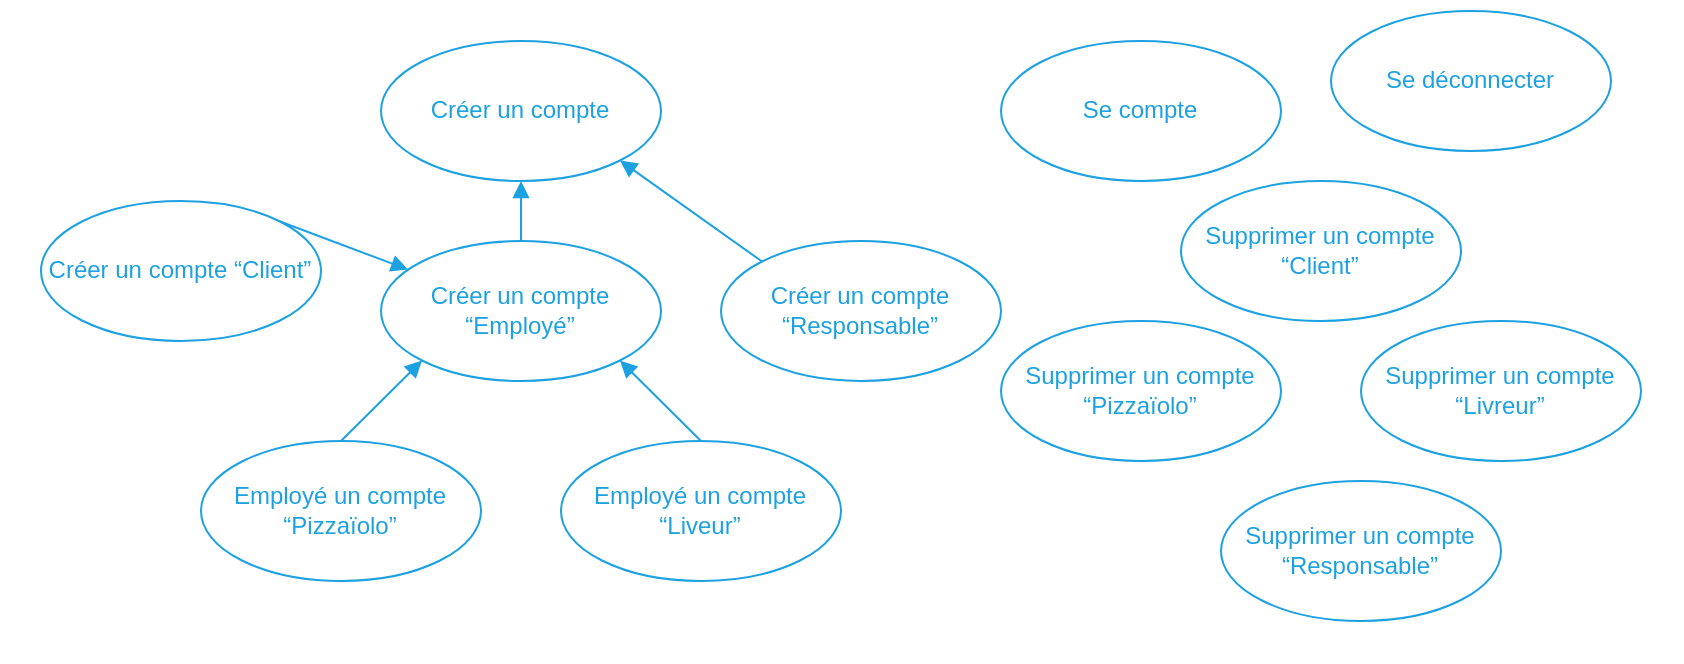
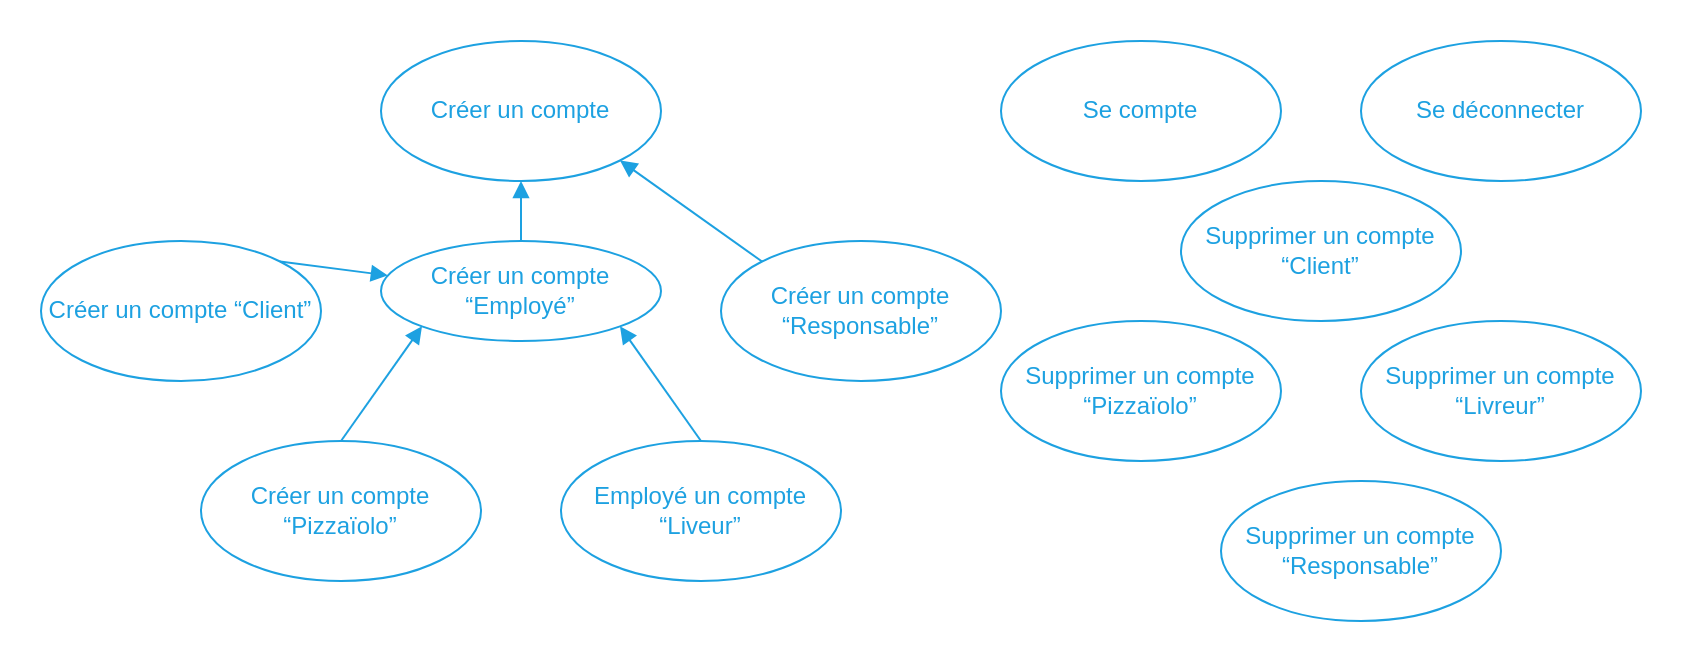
  <mxCell id="0" />
  <mxCell id="1" parent="0" />
  <mxCell id="2" value="&lt;font color=&quot;#1da1e1&quot;&gt;Créer un compte&lt;/font&gt;" style="ellipse;whiteSpace=wrap;html=1;fillColor=none;strokeColor=#1DA1E1;" parent="1" vertex="1"><mxGeometry x="190" y="20" width="140" height="70" as="geometry" /></mxCell>
  <mxCell id="3" value="&lt;font color=&quot;#1da1e1&quot;&gt;Se compte&lt;/font&gt;" style="ellipse;whiteSpace=wrap;html=1;fillColor=none;strokeColor=#1DA1E1;" parent="1" vertex="1"><mxGeometry x="500" y="20" width="140" height="70" as="geometry" /></mxCell>
  <mxCell id="4" style="edgeStyle=none;rounded=0;orthogonalLoop=1;jettySize=auto;html=1;exitX=1;exitY=0;exitDx=0;exitDy=0;endArrow=block;endFill=1;strokeColor=#1DA1E1;" parent="1" source="5" target="7" edge="1"><mxGeometry relative="1" as="geometry" /></mxCell>
- <mxCell id="5" value="&lt;font color=&quot;#1da1e1&quot;&gt;Créer un compte “Client”&lt;/font&gt;" style="ellipse;whiteSpace=wrap;html=1;fillColor=none;strokeColor=#1DA1E1;" parent="1" vertex="1"><mxGeometry x="20" y="100" width="140" height="70" as="geometry" /></mxCell>
+ <mxCell id="5" value="&lt;font color=&quot;#1da1e1&quot;&gt;Créer un compte “Client”&lt;/font&gt;" style="ellipse;whiteSpace=wrap;html=1;fillColor=none;strokeColor=#1DA1E1;" parent="1" vertex="1"><mxGeometry x="20" y="120" width="140" height="70" as="geometry" /></mxCell>
  <mxCell id="6" style="edgeStyle=none;rounded=0;orthogonalLoop=1;jettySize=auto;html=1;exitX=0.5;exitY=0;exitDx=0;exitDy=0;entryX=0.5;entryY=1;entryDx=0;entryDy=0;endArrow=block;endFill=1;strokeColor=#1DA1E1;" parent="1" source="7" target="2" edge="1"><mxGeometry relative="1" as="geometry" /></mxCell>
- <mxCell id="7" value="&lt;span style=&quot;color: rgb(29 , 161 , 225)&quot;&gt;Créer un compte “Employé”&lt;/span&gt;" style="ellipse;whiteSpace=wrap;html=1;fillColor=none;strokeColor=#1DA1E1;" parent="1" vertex="1"><mxGeometry x="190" y="120" width="140" height="70" as="geometry" /></mxCell>
+ <mxCell id="7" value="&lt;span style=&quot;color: rgb(29 , 161 , 225)&quot;&gt;Créer un compte “Employé”&lt;/span&gt;" style="ellipse;whiteSpace=wrap;html=1;fillColor=none;strokeColor=#1DA1E1;" parent="1" vertex="1"><mxGeometry x="190" y="120" width="140" height="50" as="geometry" /></mxCell>
  <mxCell id="8" style="edgeStyle=none;rounded=0;orthogonalLoop=1;jettySize=auto;html=1;exitX=0;exitY=0;exitDx=0;exitDy=0;entryX=1;entryY=1;entryDx=0;entryDy=0;endArrow=block;endFill=1;strokeColor=#1DA1E1;" parent="1" source="9" target="2" edge="1"><mxGeometry relative="1" as="geometry" /></mxCell>
  <mxCell id="9" value="&lt;span style=&quot;color: rgb(29 , 161 , 225)&quot;&gt;Créer un compte “Responsable”&lt;/span&gt;" style="ellipse;whiteSpace=wrap;html=1;fillColor=none;strokeColor=#1DA1E1;" parent="1" vertex="1"><mxGeometry x="360" y="120" width="140" height="70" as="geometry" /></mxCell>
  <mxCell id="10" style="rounded=0;orthogonalLoop=1;jettySize=auto;html=1;exitX=0.5;exitY=0;exitDx=0;exitDy=0;endArrow=block;endFill=1;strokeColor=#1DA1E1;entryX=0;entryY=1;entryDx=0;entryDy=0;" parent="1" source="11" target="7" edge="1"><mxGeometry relative="1" as="geometry" /></mxCell>
- <mxCell id="11" value="&lt;span style=&quot;color: rgb(29 , 161 , 225)&quot;&gt;Employé un compte “Pizzaïolo”&lt;/span&gt;" style="ellipse;whiteSpace=wrap;html=1;fillColor=none;strokeColor=#1DA1E1;" parent="1" vertex="1"><mxGeometry x="100" y="220" width="140" height="70" as="geometry" /></mxCell>
+ <mxCell id="11" value="&lt;span style=&quot;color: rgb(29 , 161 , 225)&quot;&gt;Créer un compte “Pizzaïolo”&lt;/span&gt;" style="ellipse;whiteSpace=wrap;html=1;fillColor=none;strokeColor=#1DA1E1;" parent="1" vertex="1"><mxGeometry x="100" y="220" width="140" height="70" as="geometry" /></mxCell>
  <mxCell id="12" style="edgeStyle=none;rounded=0;orthogonalLoop=1;jettySize=auto;html=1;exitX=0.5;exitY=0;exitDx=0;exitDy=0;entryX=1;entryY=1;entryDx=0;entryDy=0;endArrow=block;endFill=1;strokeColor=#1DA1E1;" parent="1" source="13" target="7" edge="1"><mxGeometry relative="1" as="geometry" /></mxCell>
  <mxCell id="13" value="&lt;span style=&quot;color: rgb(29 , 161 , 225)&quot;&gt;Employé un compte “Liveur”&lt;/span&gt;" style="ellipse;whiteSpace=wrap;html=1;fillColor=none;strokeColor=#1DA1E1;" parent="1" vertex="1"><mxGeometry x="280" y="220" width="140" height="70" as="geometry" /></mxCell>
- <mxCell id="14" value="&lt;font color=&quot;#1da1e1&quot;&gt;Se déconnecter&lt;/font&gt;" style="ellipse;whiteSpace=wrap;html=1;fillColor=none;strokeColor=#1DA1E1;" parent="1" vertex="1"><mxGeometry x="665" y="5" width="140" height="70" as="geometry" /></mxCell>
+ <mxCell id="14" value="&lt;font color=&quot;#1da1e1&quot;&gt;Se déconnecter&lt;/font&gt;" style="ellipse;whiteSpace=wrap;html=1;fillColor=none;strokeColor=#1DA1E1;" parent="1" vertex="1"><mxGeometry x="680" y="20" width="140" height="70" as="geometry" /></mxCell>
  <mxCell id="15" value="&lt;font color=&quot;#1da1e1&quot;&gt;Supprimer un compte “Client”&lt;/font&gt;" style="ellipse;whiteSpace=wrap;html=1;fillColor=none;strokeColor=#1DA1E1;" vertex="1" parent="1"><mxGeometry x="590" y="90" width="140" height="70" as="geometry" /></mxCell>
  <mxCell id="16" value="&lt;font color=&quot;#1da1e1&quot;&gt;Supprimer un compte “Pizzaïolo”&lt;/font&gt;" style="ellipse;whiteSpace=wrap;html=1;fillColor=none;strokeColor=#1DA1E1;" vertex="1" parent="1"><mxGeometry x="500" y="160" width="140" height="70" as="geometry" /></mxCell>
  <mxCell id="17" value="&lt;font color=&quot;#1da1e1&quot;&gt;Supprimer un compte “Livreur”&lt;/font&gt;" style="ellipse;whiteSpace=wrap;html=1;fillColor=none;strokeColor=#1DA1E1;" vertex="1" parent="1"><mxGeometry x="680" y="160" width="140" height="70" as="geometry" /></mxCell>
  <mxCell id="18" value="&lt;font color=&quot;#1da1e1&quot;&gt;Supprimer un compte “Responsable”&lt;/font&gt;" style="ellipse;whiteSpace=wrap;html=1;fillColor=none;strokeColor=#1DA1E1;" vertex="1" parent="1"><mxGeometry x="610" y="240" width="140" height="70" as="geometry" /></mxCell>
